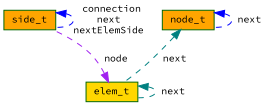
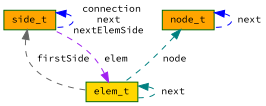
  digraph {
    fontname="Source Code Pro"
    node [color=darkgreen fillcolor=orange fontname="Source Code Pro" fontsize=10 shape=record style=filled]
    edge [color=blue dir=back fontname="Source Code Pro" fontsize=10 labelfontname=Helvetica labelfontsize=10 style=dashed]
    n1 [fontcolor=black height=0.2 label=side_t width=0.4]
    n2 [fillcolor=gold height=0.2 label=elem_t width=0.4]
    n3 [height=0.2 label=node_t width=0.4]
    n1 -> n1 [label=" connection\nnext\nnextElemSide"]
-   n2 -> n1 [color=purple label=" node"]
+   n1 -> n2 [color=gray40 label=" firstSide"]
+   n2 -> n1 [color=purple label=" elem"]
    n2 -> n2 [color=teal label=" next"]
-   n3 -> n2 [color=teal label=" next"]
+   n3 -> n2 [color=teal label=" node"]
    n3 -> n3 [label=" next"]
  }
